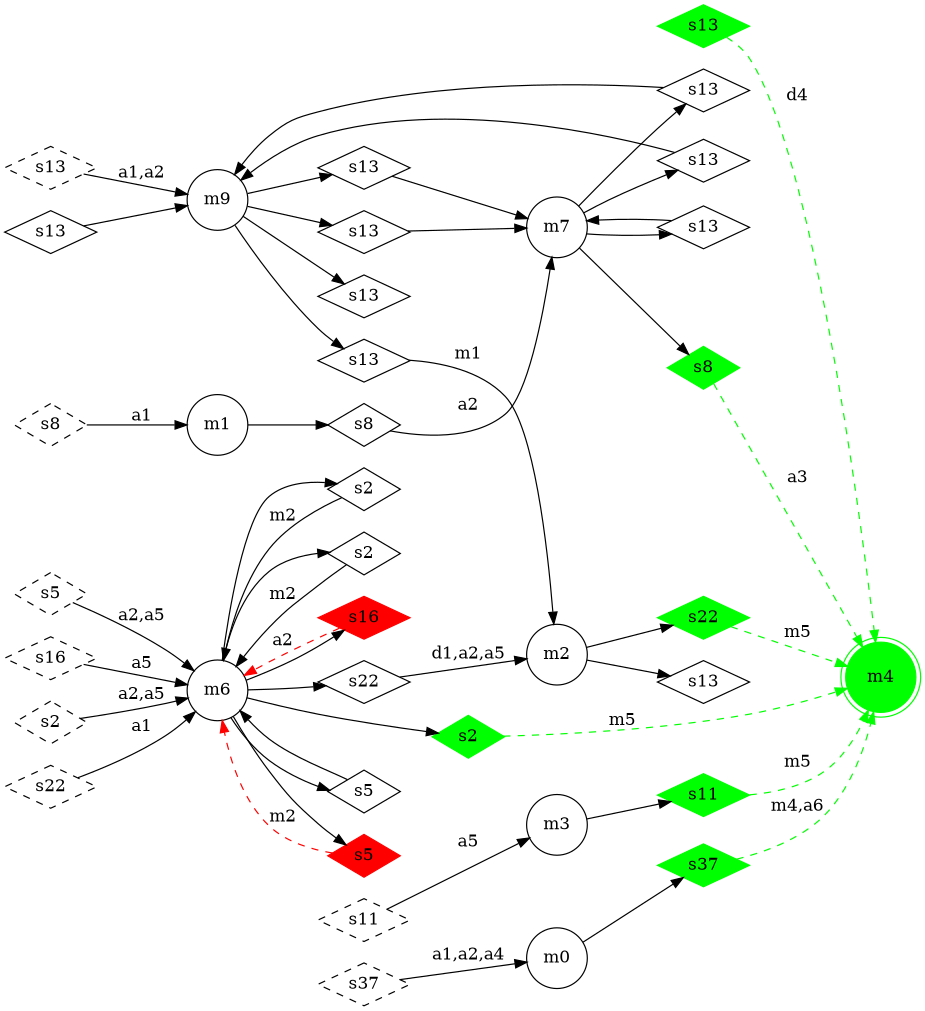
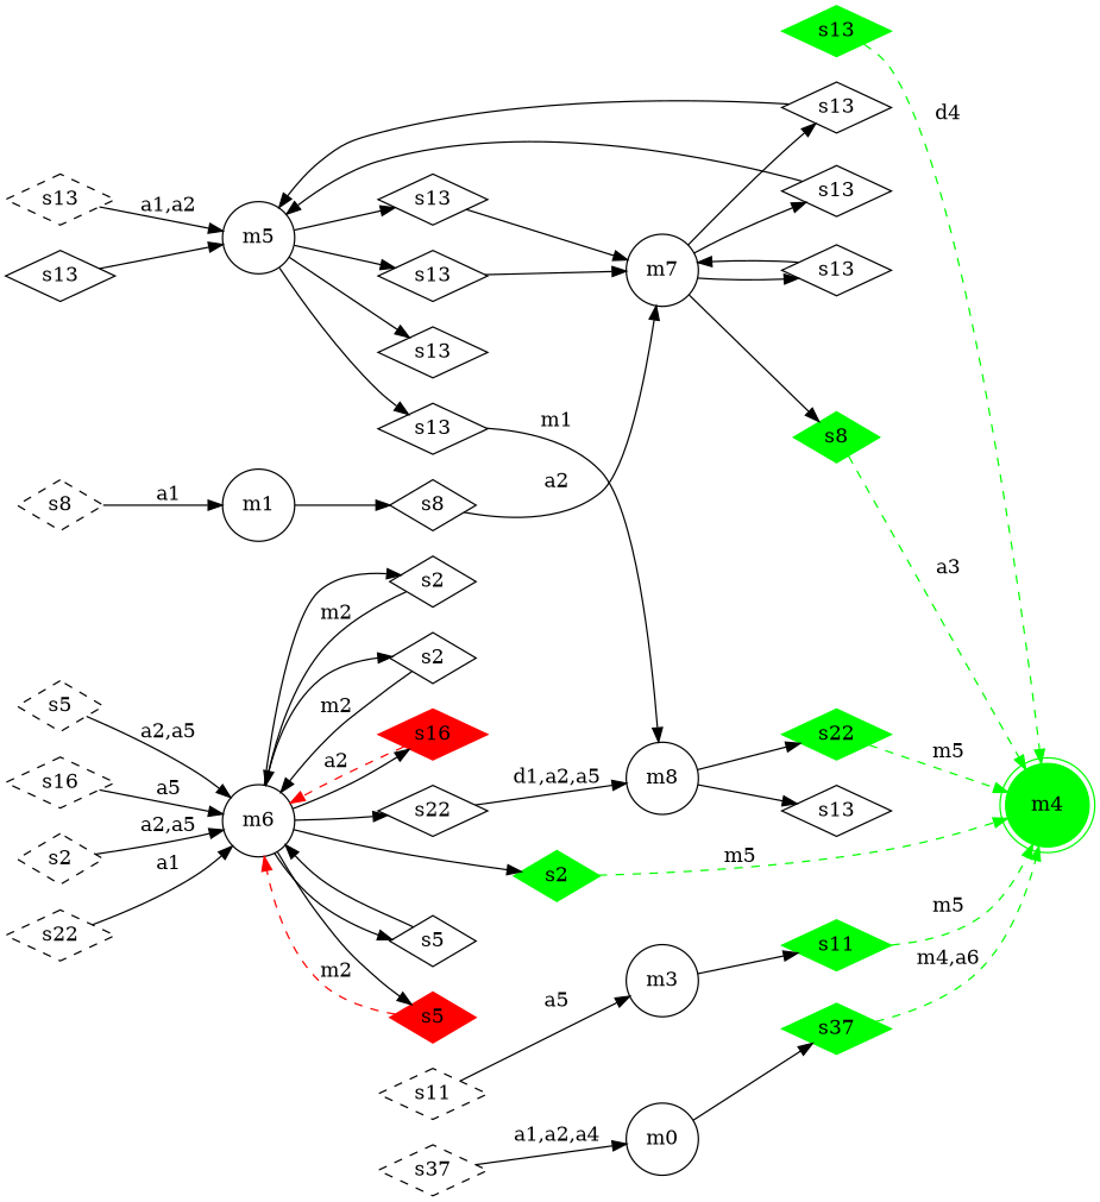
  digraph {
    rankdir=LR
    node [shape=diamond]
    n1 [color=green label=s13 style=filled]
    m4 [color=green shape=doublecircle style=filled]
-   m2 [shape=circle]
+   m2 [shape=circle label=m8]
    n4 [label=s13]
    n5 [color=green label=s22 style=filled]
    m7 [shape=circle]
    n7 [label=s13]
    n8 [label=s13]
    n9 [label=s13]
    n10 [color=green label=s8 style=filled]
-   m9 [shape=circle]
+   m9 [shape=circle label=m5]
    n12 [label=s13]
    n13 [label=s13]
    n14 [label=s13]
    n15 [label=s13]
    n16 [label=s13]
    m3 [shape=circle]
    n18 [color=green label=s11 style=filled]
    m1 [shape=circle]
    n20 [label=s8]
    m0 [shape=circle]
    n22 [color=green label=s37 style=filled]
    m6 [shape=circle]
    n24 [color=red label=s16 style=filled]
    n25 [label=s2]
    n26 [label=s2]
    n27 [color=green label=s2 style=filled]
    n28 [label=s22]
    n29 [label=s5]
    n30 [color=red label=s5 style=filled]
    n31 [label=s11 style=dashed]
    n32 [label=s13 style=dashed]
    n33 [label=s16 style=dashed]
    n34 [label=s2 style=dashed]
    n35 [label=s22 style=dashed]
    n36 [label=s37 style=dashed]
    n37 [label=s5 style=dashed]
    n38 [label=s8 style=dashed]
    n1 -> m4 [color=green label=d4 style=dashed]
    m2 -> n4
    m2 -> n5
    n5 -> m4 [color=green label=m5 style=dashed]
    m7 -> n7
    m7 -> n8
    m7 -> n9
    m7 -> n10
    n7 -> m9
    n8 -> m7
    n9 -> m9
    n10 -> m4 [color=green label=a3 style=dashed]
    m9 -> n12
    m9 -> n13
    m9 -> n14
    m9 -> n15
    n12 -> m2 [label=m1]
    n13 -> m7
    n14 -> m7
    n16 -> m9
    m3 -> n18
    n18 -> m4 [color=green label=m5 style=dashed]
    m1 -> n20
    n20 -> m7 [label=a2]
    m0 -> n22
    n22 -> m4 [color=green label="m4,a6" style=dashed]
    m6 -> n24
    m6 -> n25
    m6 -> n26
    m6 -> n27
    m6 -> n28
    m6 -> n29
    m6 -> n30
    n24 -> m6 [color=red label=a2 style=dashed]
    n25 -> m6 [label=m2]
    n26 -> m6 [label=m2]
    n27 -> m4 [color=green label=m5 style=dashed]
    n28 -> m2 [label="d1,a2,a5"]
    n29 -> m6
    n30 -> m6 [color=red label=m2 style=dashed]
    n31 -> m3 [label=a5]
    n32 -> m9 [label="a1,a2"]
    n33 -> m6 [label=a5]
    n34 -> m6 [label="a2,a5"]
    n35 -> m6 [label=a1]
    n36 -> m0 [label="a1,a2,a4"]
    n37 -> m6 [label="a2,a5"]
    n38 -> m1 [label=a1]
  }
